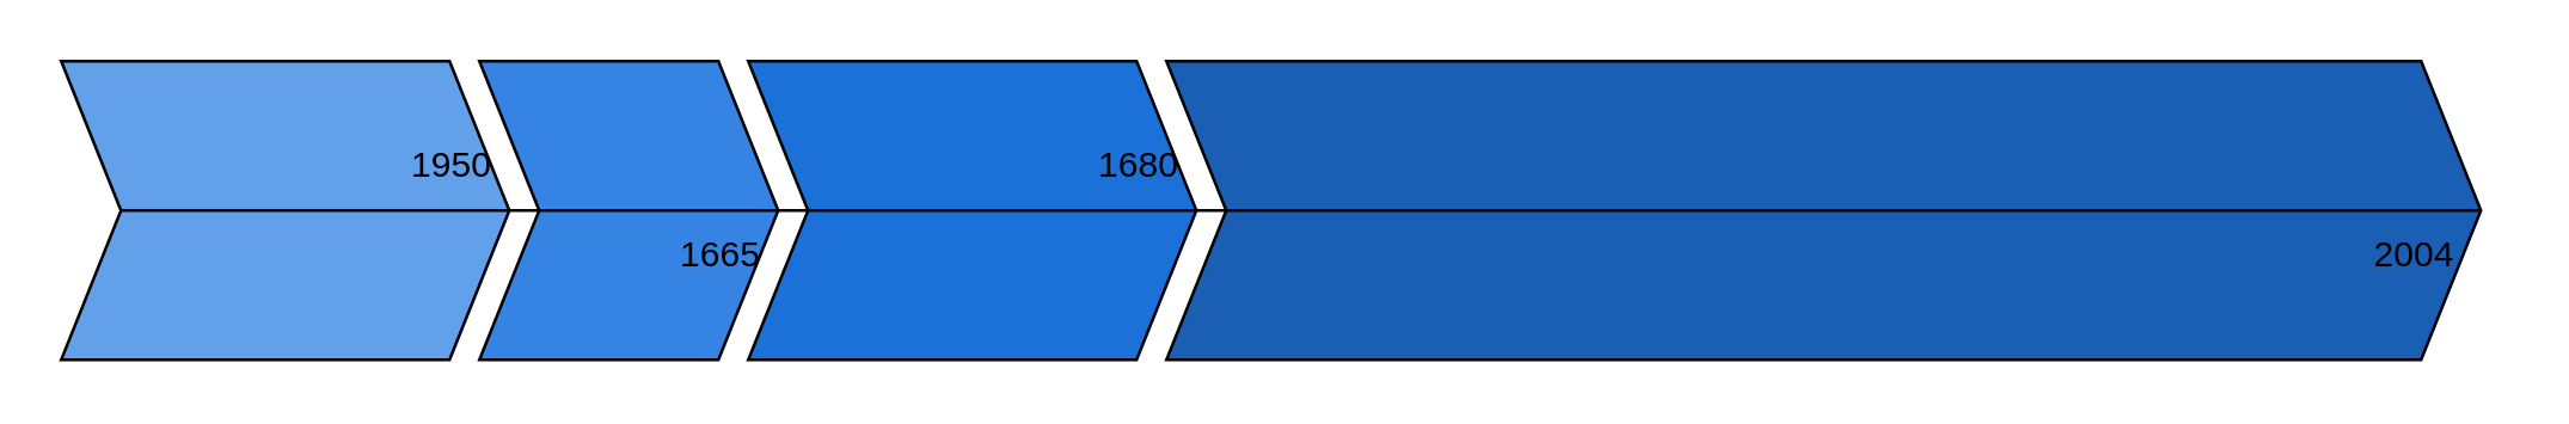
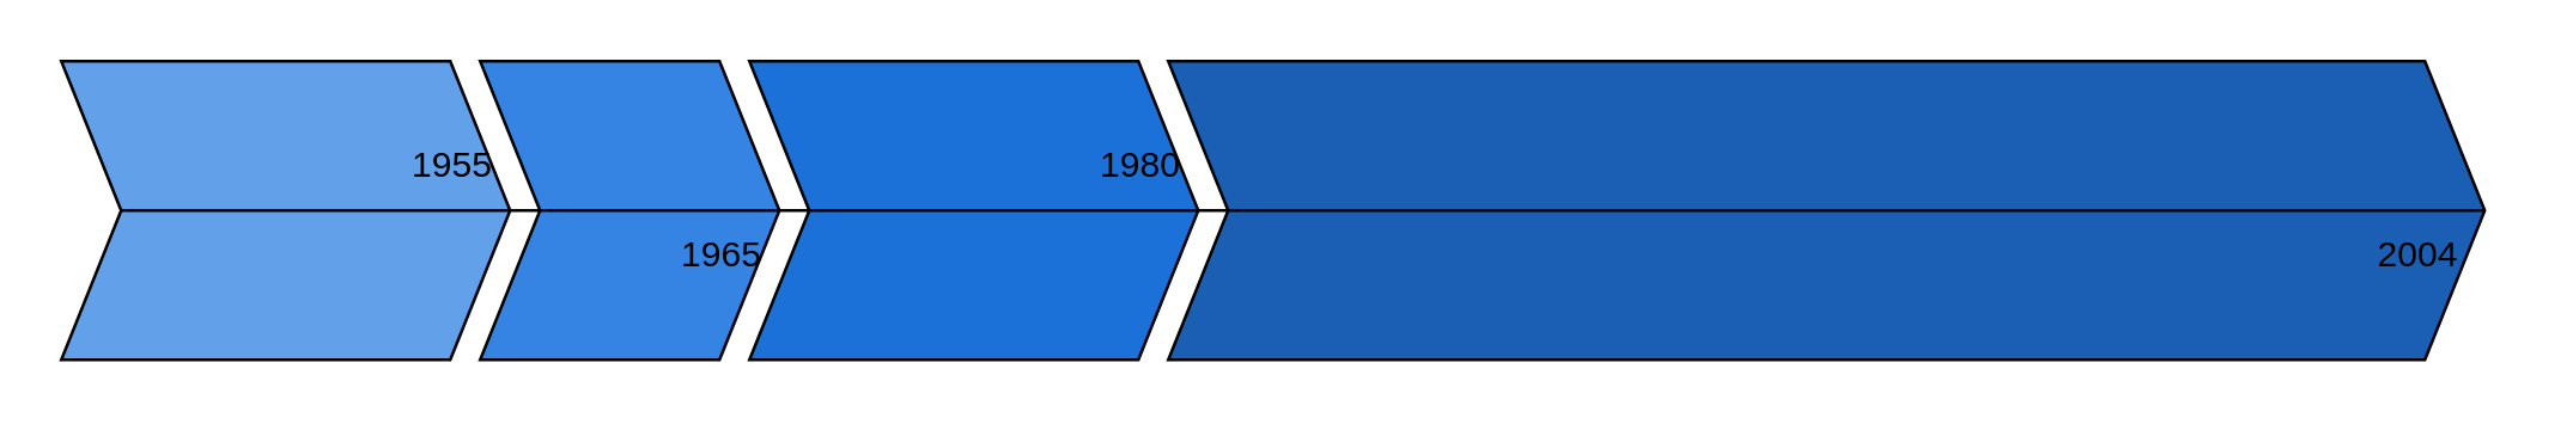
  <mxCell id="0" />
  <mxCell id="1" parent="0" />
  <mxCell id="2" value="" style="shape=step;perimeter=stepPerimeter;whiteSpace=wrap;html=1;fixedSize=1;fillColor=#62a0ea;" vertex="1" parent="1"><mxGeometry x="20" y="20" width="150" height="100" as="geometry" /></mxCell>
  <mxCell id="3" value="" style="shape=step;perimeter=stepPerimeter;whiteSpace=wrap;html=1;fixedSize=1;fillColor=#3584e4;" vertex="1" parent="1"><mxGeometry x="160" y="20" width="100" height="100" as="geometry" /></mxCell>
  <mxCell id="4" value="" style="shape=step;perimeter=stepPerimeter;whiteSpace=wrap;html=1;fixedSize=1;fillColor=#1c71d8;" vertex="1" parent="1"><mxGeometry x="250" y="20" width="150" height="100" as="geometry" /></mxCell>
  <mxCell id="5" value="" style="shape=step;perimeter=stepPerimeter;whiteSpace=wrap;html=1;fixedSize=1;fillColor=#1a5fb4;" vertex="1" parent="1"><mxGeometry x="390" y="20" width="440" height="100" as="geometry" /></mxCell>
  <mxCell id="6" value="" style="endArrow=none;html=1;rounded=0;exitX=0;exitY=0.5;exitDx=0;exitDy=0;entryX=1;entryY=0.5;entryDx=0;entryDy=0;" edge="1" parent="1" source="2" target="5"><mxGeometry width="50" height="50" relative="1" as="geometry"><mxPoint x="441" y="140" as="sourcePoint" /><mxPoint x="491" y="90" as="targetPoint" /></mxGeometry></mxCell>
- <mxCell id="7" value="1950" style="text;html=1;align=center;verticalAlign=middle;whiteSpace=wrap;rounded=0;" vertex="1" parent="1"><mxGeometry x="121" y="40" width="60" height="30" as="geometry" /></mxCell>
- <mxCell id="8" value="1665" style="text;html=1;align=center;verticalAlign=middle;whiteSpace=wrap;rounded=0;" vertex="1" parent="1"><mxGeometry x="211" y="70" width="60" height="30" as="geometry" /></mxCell>
- <mxCell id="9" value="1680" style="text;html=1;align=center;verticalAlign=middle;whiteSpace=wrap;rounded=0;" vertex="1" parent="1"><mxGeometry x="351" y="40" width="60" height="30" as="geometry" /></mxCell>
+ <mxCell id="7" value="1955" style="text;html=1;align=center;verticalAlign=middle;whiteSpace=wrap;rounded=0;" vertex="1" parent="1"><mxGeometry x="121" y="40" width="60" height="30" as="geometry" /></mxCell>
+ <mxCell id="8" value="1965" style="text;html=1;align=center;verticalAlign=middle;whiteSpace=wrap;rounded=0;" vertex="1" parent="1"><mxGeometry x="211" y="70" width="60" height="30" as="geometry" /></mxCell>
+ <mxCell id="9" value="1980" style="text;html=1;align=center;verticalAlign=middle;whiteSpace=wrap;rounded=0;" vertex="1" parent="1"><mxGeometry x="351" y="40" width="60" height="30" as="geometry" /></mxCell>
  <mxCell id="10" value="2004" style="text;html=1;align=center;verticalAlign=middle;whiteSpace=wrap;rounded=0;" vertex="1" parent="1"><mxGeometry x="778" y="70" width="60" height="30" as="geometry" /></mxCell>
